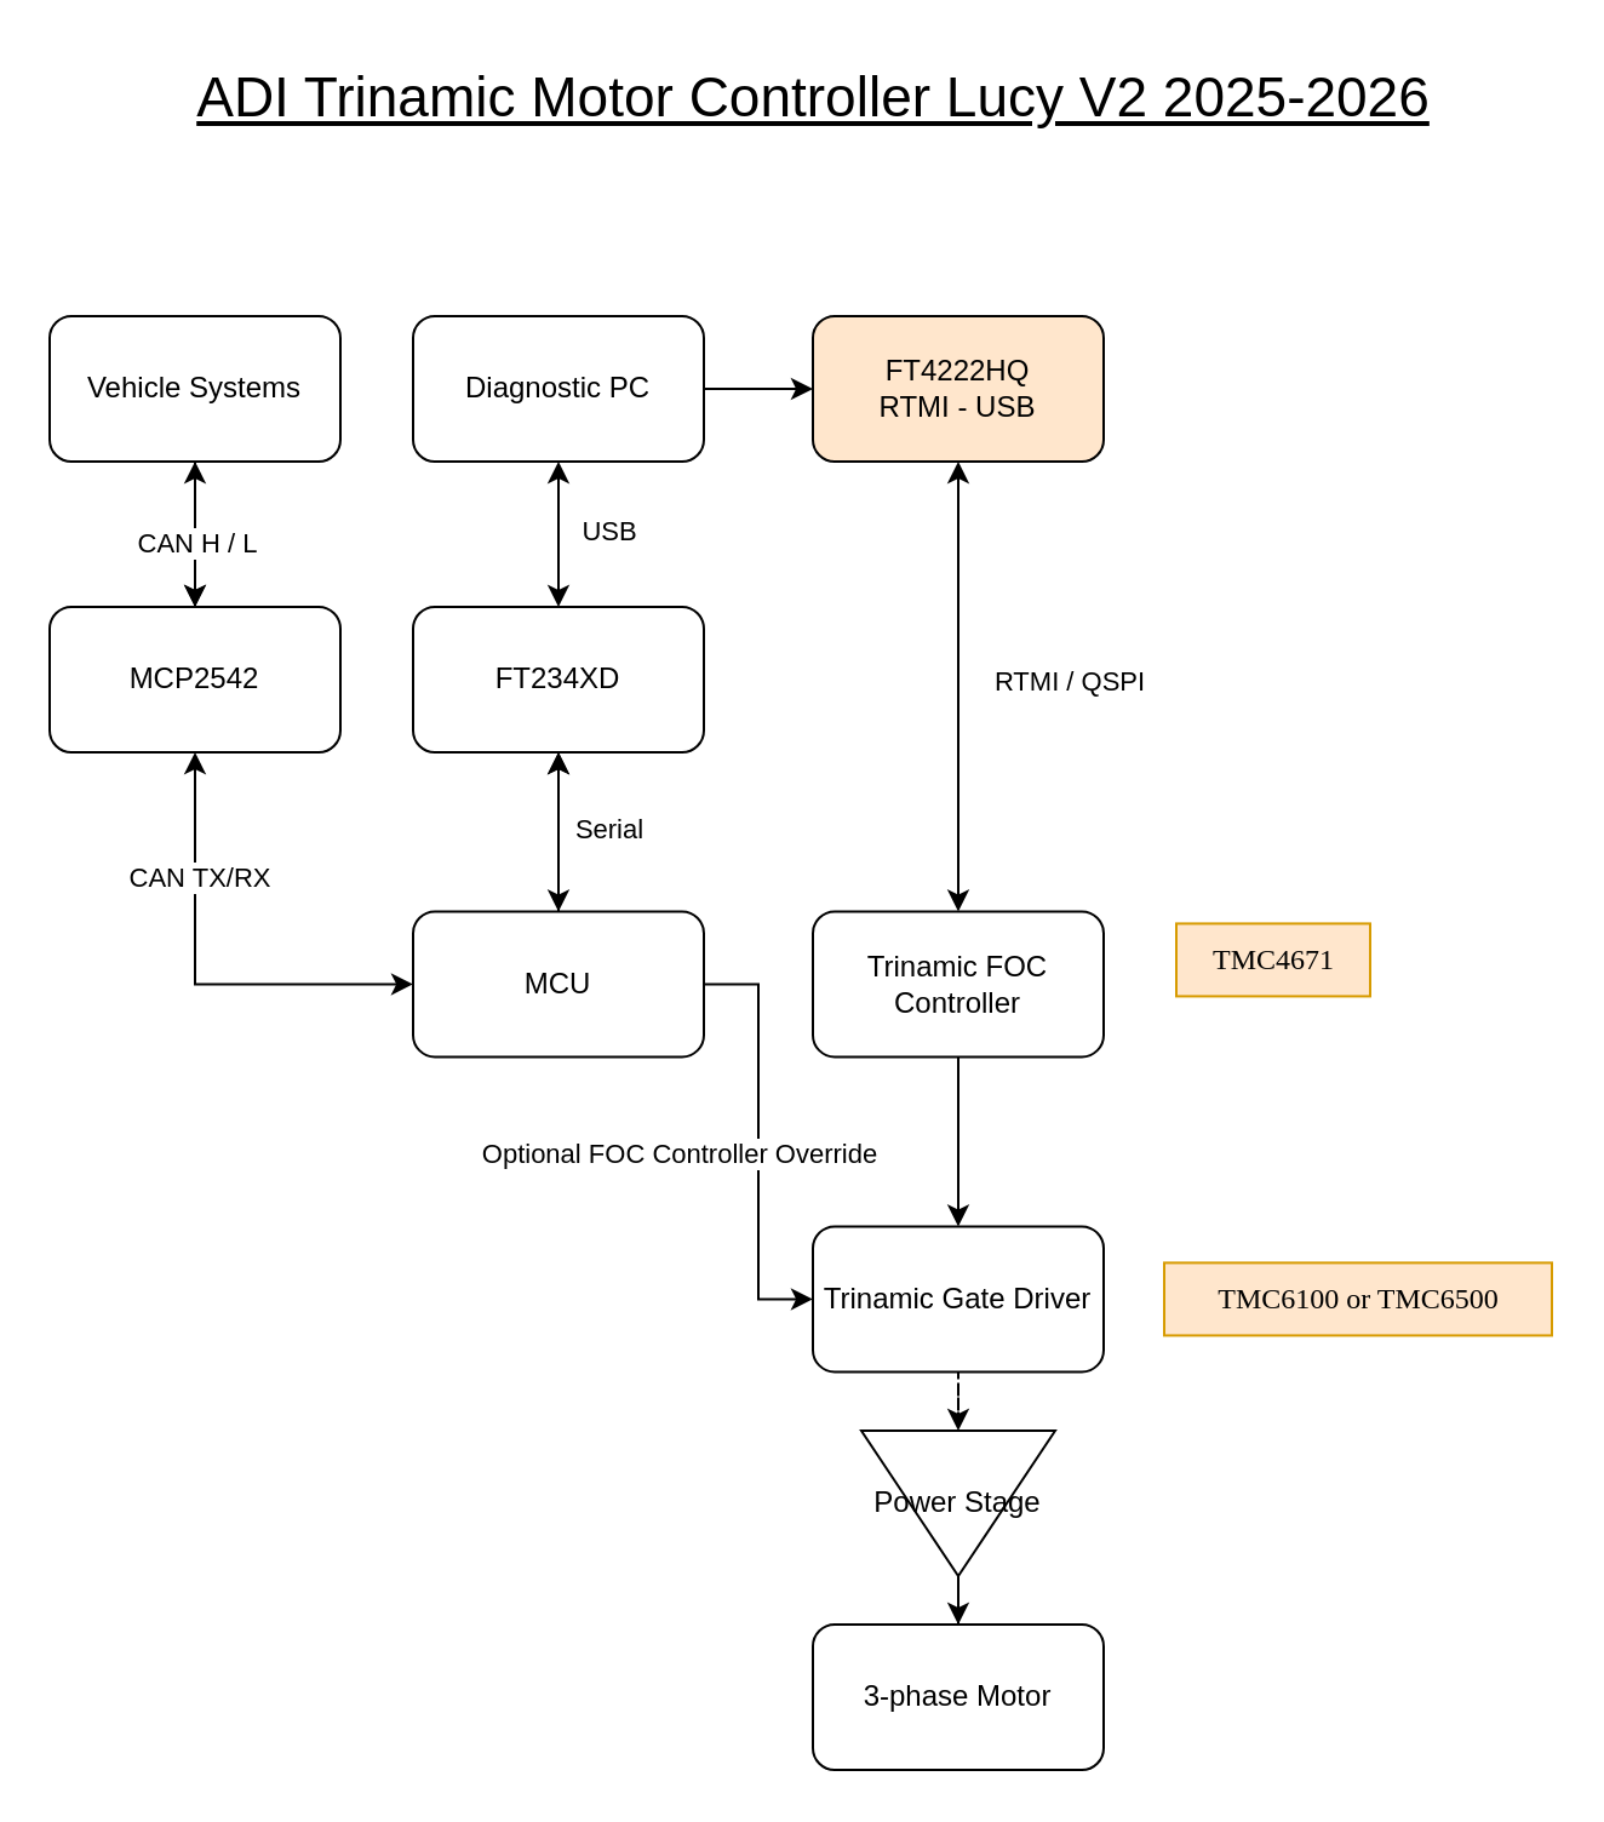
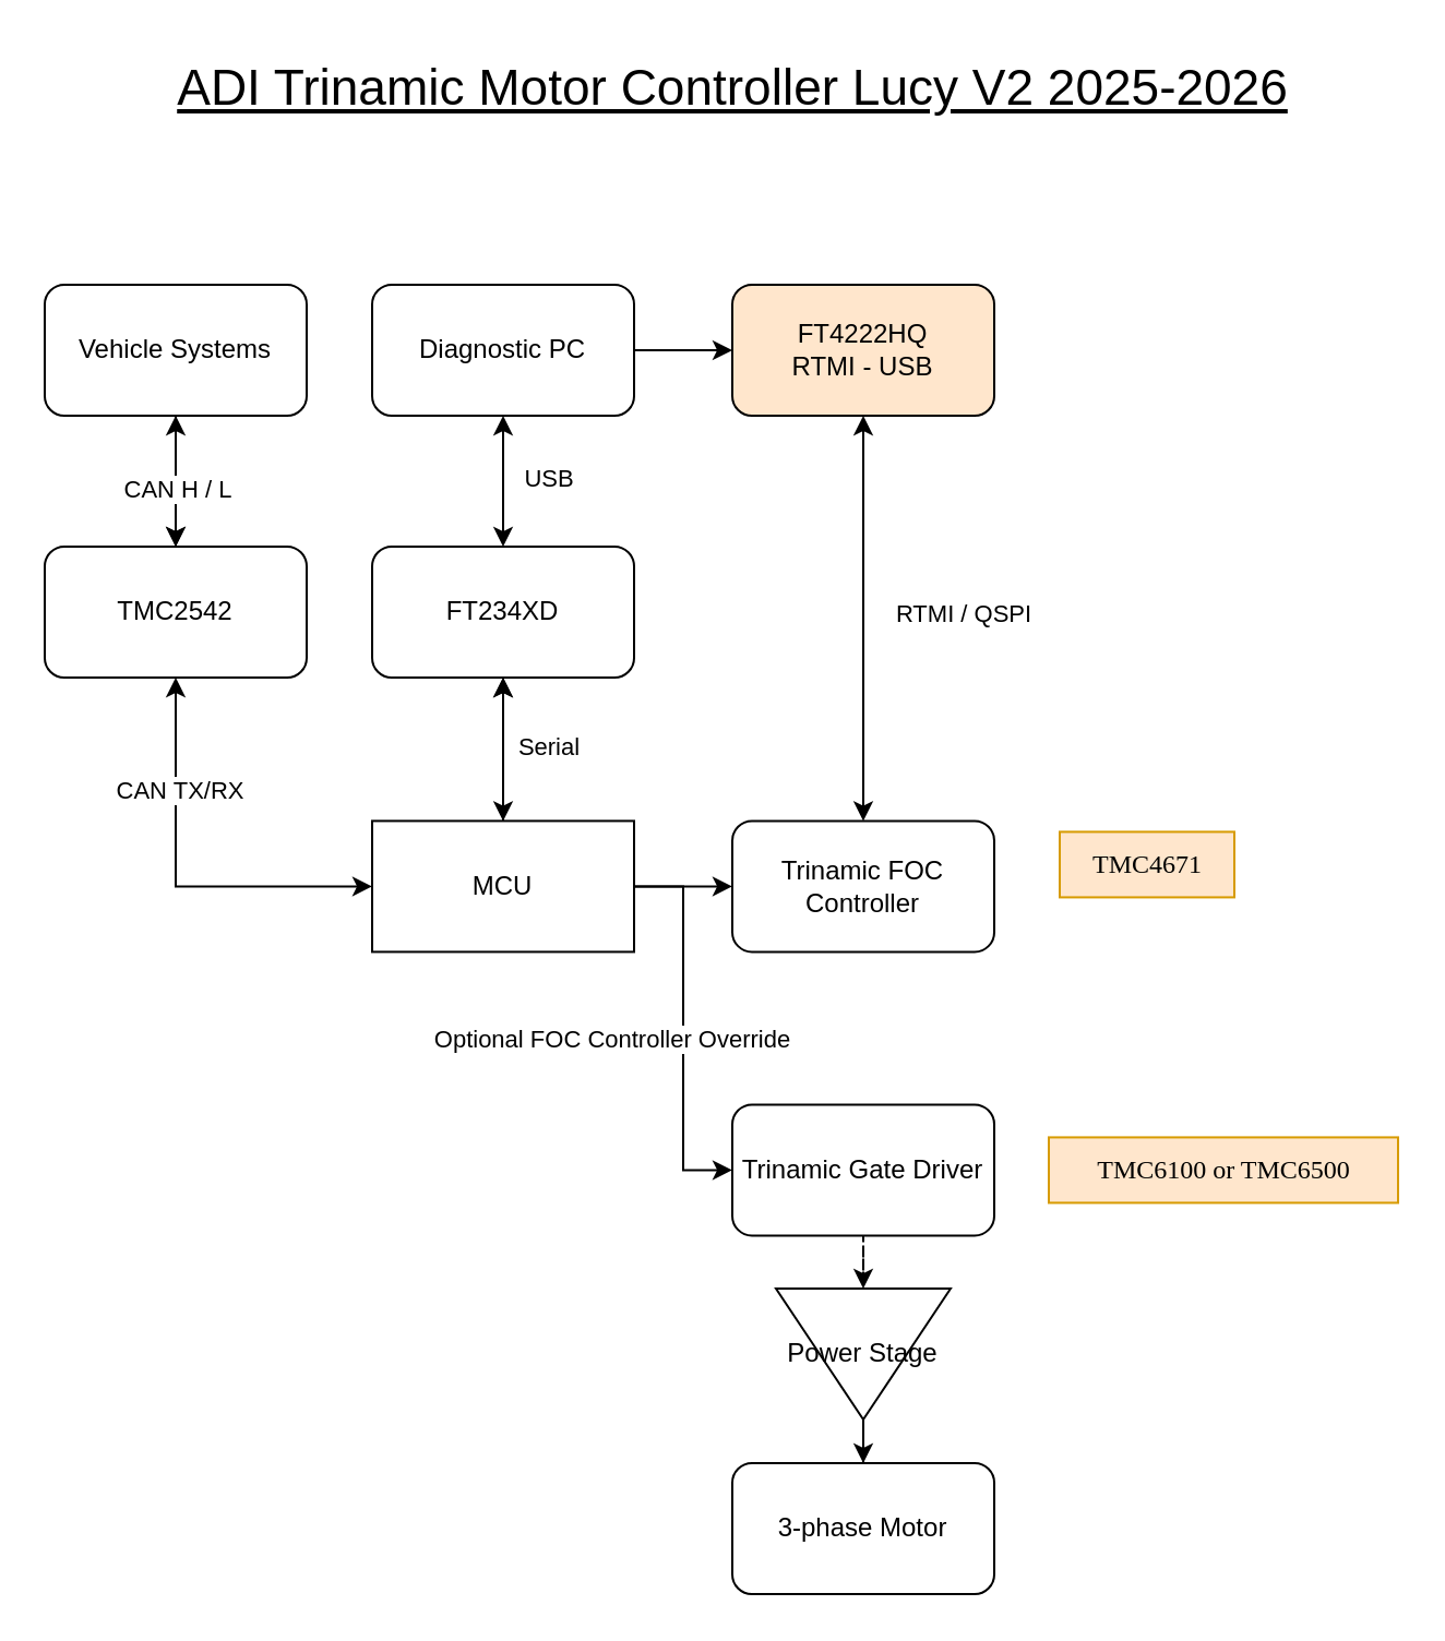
  <mxCell id="0" />
  <mxCell id="1" parent="0" />
  <mxCell id="2" value="ADI Trinamic Motor Controller Lucy V2 2025-2026" style="text;html=1;align=center;verticalAlign=middle;resizable=0;points=[];autosize=1;strokeColor=none;fillColor=none;fontSize=23;fontStyle=4" vertex="1" parent="1"><mxGeometry x="70" y="20" width="530" height="40" as="geometry" /></mxCell>
+ <mxCell id="3" value="" style="edgeStyle=orthogonalEdgeStyle;rounded=0;orthogonalLoop=1;jettySize=auto;html=1;" edge="1" parent="1" source="7" target="9"><mxGeometry relative="1" as="geometry" /></mxCell>
  <mxCell id="4" style="edgeStyle=orthogonalEdgeStyle;rounded=0;orthogonalLoop=1;jettySize=auto;html=1;entryX=0;entryY=0.5;entryDx=0;entryDy=0;" edge="1" parent="1" source="7" target="11"><mxGeometry relative="1" as="geometry" /></mxCell>
  <mxCell id="5" value="Optional FOC Controller Override" style="edgeLabel;html=1;align=center;verticalAlign=middle;resizable=0;points=[];" vertex="1" connectable="0" parent="4"><mxGeometry x="-0.037" y="-2" relative="1" as="geometry"><mxPoint x="-31" y="8" as="offset" /></mxGeometry></mxCell>
  <mxCell id="6" value="" style="edgeStyle=orthogonalEdgeStyle;rounded=0;orthogonalLoop=1;jettySize=auto;html=1;" edge="1" parent="1" source="7" target="24"><mxGeometry relative="1" as="geometry" /></mxCell>
- <mxCell id="7" value="MCU" style="rounded=1;whiteSpace=wrap;html=1;" vertex="1" parent="1"><mxGeometry x="170" y="375.71" width="120" height="60" as="geometry" /></mxCell>
- <mxCell id="8" value="" style="edgeStyle=orthogonalEdgeStyle;rounded=0;orthogonalLoop=1;jettySize=auto;html=1;" edge="1" parent="1" source="9" target="11"><mxGeometry relative="1" as="geometry" /></mxCell>
+ <mxCell id="7" value="MCU" style="whiteSpace=wrap;html=1;rounded=0;" vertex="1" parent="1"><mxGeometry x="170" y="375.71" width="120" height="60" as="geometry" /></mxCell>
  <mxCell id="9" value="Trinamic FOC Controller" style="rounded=1;whiteSpace=wrap;html=1;" vertex="1" parent="1"><mxGeometry x="335" y="375.71" width="120" height="60" as="geometry" /></mxCell>
  <mxCell id="10" value="" style="edgeStyle=orthogonalEdgeStyle;rounded=0;orthogonalLoop=1;jettySize=auto;html=1;" edge="1" parent="1" source="26" target="12"><mxGeometry relative="1" as="geometry" /></mxCell>
  <mxCell id="11" value="Trinamic Gate Driver" style="rounded=1;whiteSpace=wrap;html=1;" vertex="1" parent="1"><mxGeometry x="335" y="505.71" width="120" height="60" as="geometry" /></mxCell>
  <mxCell id="12" value="3-phase Motor" style="rounded=1;whiteSpace=wrap;html=1;" vertex="1" parent="1"><mxGeometry x="335" y="670" width="120" height="60" as="geometry" /></mxCell>
  <mxCell id="13" value="TMC6100 or TMC6500" style="text;align=center;verticalAlign=middle;resizable=0;points=[];autosize=1;strokeColor=#d79b00;fillColor=#ffe6cc;fontFamily=Verdana;textShadow=0;html=1;horizontal=1;" vertex="1" parent="1"><mxGeometry x="480" y="520.71" width="160" height="30" as="geometry" /></mxCell>
  <mxCell id="14" value="TMC4671" style="text;align=center;verticalAlign=middle;resizable=0;points=[];autosize=1;strokeColor=#d79b00;fillColor=#ffe6cc;fontFamily=Verdana;textShadow=0;html=1;horizontal=1;" vertex="1" parent="1"><mxGeometry x="485" y="380.71" width="80" height="30" as="geometry" /></mxCell>
  <mxCell id="15" value="" style="edgeStyle=orthogonalEdgeStyle;rounded=0;orthogonalLoop=1;jettySize=auto;html=1;startArrow=classic;startFill=1;" edge="1" parent="1" source="17" target="9"><mxGeometry relative="1" as="geometry" /></mxCell>
  <mxCell id="16" value="RTMI / QSPI" style="edgeLabel;html=1;align=center;verticalAlign=middle;resizable=0;points=[];" vertex="1" connectable="0" parent="15"><mxGeometry x="-0.046" y="-4" relative="1" as="geometry"><mxPoint x="49" y="1" as="offset" /></mxGeometry></mxCell>
  <mxCell id="17" value="FT4222HQ&lt;div&gt;RTMI - USB&lt;/div&gt;" style="rounded=1;whiteSpace=wrap;html=1;fillColor=#ffe6cc;" vertex="1" parent="1"><mxGeometry x="335" y="130" width="120" height="60" as="geometry" /></mxCell>
  <mxCell id="18" value="" style="edgeStyle=orthogonalEdgeStyle;rounded=0;orthogonalLoop=1;jettySize=auto;html=1;" edge="1" parent="1" source="21" target="17"><mxGeometry relative="1" as="geometry" /></mxCell>
  <mxCell id="19" value="" style="edgeStyle=orthogonalEdgeStyle;rounded=0;orthogonalLoop=1;jettySize=auto;html=1;startArrow=classic;startFill=1;" edge="1" parent="1" source="21" target="24"><mxGeometry relative="1" as="geometry" /></mxCell>
  <mxCell id="20" value="USB" style="edgeLabel;html=1;align=center;verticalAlign=middle;resizable=0;points=[];" vertex="1" connectable="0" parent="19"><mxGeometry x="-0.25" y="-3" relative="1" as="geometry"><mxPoint x="23" y="5" as="offset" /></mxGeometry></mxCell>
  <mxCell id="21" value="Diagnostic PC" style="rounded=1;whiteSpace=wrap;html=1;" vertex="1" parent="1"><mxGeometry x="170" y="130" width="120" height="60" as="geometry" /></mxCell>
  <mxCell id="22" value="" style="edgeStyle=orthogonalEdgeStyle;rounded=0;orthogonalLoop=1;jettySize=auto;html=1;startArrow=classic;startFill=1;" edge="1" parent="1" source="24" target="7"><mxGeometry relative="1" as="geometry" /></mxCell>
  <mxCell id="23" value="Serial" style="edgeLabel;html=1;align=center;verticalAlign=middle;resizable=0;points=[];" vertex="1" connectable="0" parent="22"><mxGeometry x="0.36" y="4" relative="1" as="geometry"><mxPoint x="16" y="-14" as="offset" /></mxGeometry></mxCell>
  <mxCell id="24" value="FT234XD" style="rounded=1;whiteSpace=wrap;html=1;" vertex="1" parent="1"><mxGeometry x="170" y="250" width="120" height="60" as="geometry" /></mxCell>
  <mxCell id="25" value="" style="edgeStyle=orthogonalEdgeStyle;rounded=0;orthogonalLoop=1;jettySize=auto;html=1;dashed=1;" edge="1" parent="1" source="11" target="26"><mxGeometry relative="1" as="geometry"><mxPoint x="395" y="566" as="sourcePoint" /><mxPoint x="395" y="670" as="targetPoint" /></mxGeometry></mxCell>
  <mxCell id="26" value="Power Stage" style="triangle;whiteSpace=wrap;html=1;rotation=90;verticalAlign=middle;horizontal=0;align=center;labelPosition=center;verticalLabelPosition=middle;" vertex="1" parent="1"><mxGeometry x="365" y="580" width="60" height="80" as="geometry" /></mxCell>
  <mxCell id="27" style="edgeStyle=orthogonalEdgeStyle;rounded=0;orthogonalLoop=1;jettySize=auto;html=1;entryX=0;entryY=0.5;entryDx=0;entryDy=0;startArrow=classic;startFill=1;" edge="1" parent="1" source="30" target="7"><mxGeometry relative="1" as="geometry"><Array as="points"><mxPoint x="80" y="406" /></Array></mxGeometry></mxCell>
  <mxCell id="28" value="CAN TX/RX" style="edgeLabel;html=1;align=center;verticalAlign=middle;resizable=0;points=[];" vertex="1" connectable="0" parent="27"><mxGeometry x="-0.454" y="1" relative="1" as="geometry"><mxPoint as="offset" /></mxGeometry></mxCell>
  <mxCell id="29" value="" style="edgeStyle=orthogonalEdgeStyle;rounded=0;orthogonalLoop=1;jettySize=auto;html=1;" edge="1" parent="1" source="30" target="34"><mxGeometry relative="1" as="geometry" /></mxCell>
- <mxCell id="30" value="MCP2542" style="rounded=1;whiteSpace=wrap;html=1;" vertex="1" parent="1"><mxGeometry x="20" y="250" width="120" height="60" as="geometry" /></mxCell>
+ <mxCell id="30" value="TMC2542" style="rounded=1;whiteSpace=wrap;html=1;" vertex="1" parent="1"><mxGeometry x="20" y="250" width="120" height="60" as="geometry" /></mxCell>
  <mxCell id="31" value="" style="edgeStyle=orthogonalEdgeStyle;rounded=0;orthogonalLoop=1;jettySize=auto;html=1;" edge="1" parent="1" source="34" target="30"><mxGeometry relative="1" as="geometry" /></mxCell>
  <mxCell id="32" value="" style="edgeStyle=orthogonalEdgeStyle;rounded=0;orthogonalLoop=1;jettySize=auto;html=1;" edge="1" parent="1" source="34" target="30"><mxGeometry relative="1" as="geometry" /></mxCell>
  <mxCell id="33" value="CAN H / L" style="edgeLabel;html=1;align=center;verticalAlign=middle;resizable=0;points=[];" vertex="1" connectable="0" parent="32"><mxGeometry x="0.102" relative="1" as="geometry"><mxPoint as="offset" /></mxGeometry></mxCell>
  <mxCell id="34" value="Vehicle Systems" style="rounded=1;whiteSpace=wrap;html=1;" vertex="1" parent="1"><mxGeometry x="20" y="130" width="120" height="60" as="geometry" /></mxCell>
